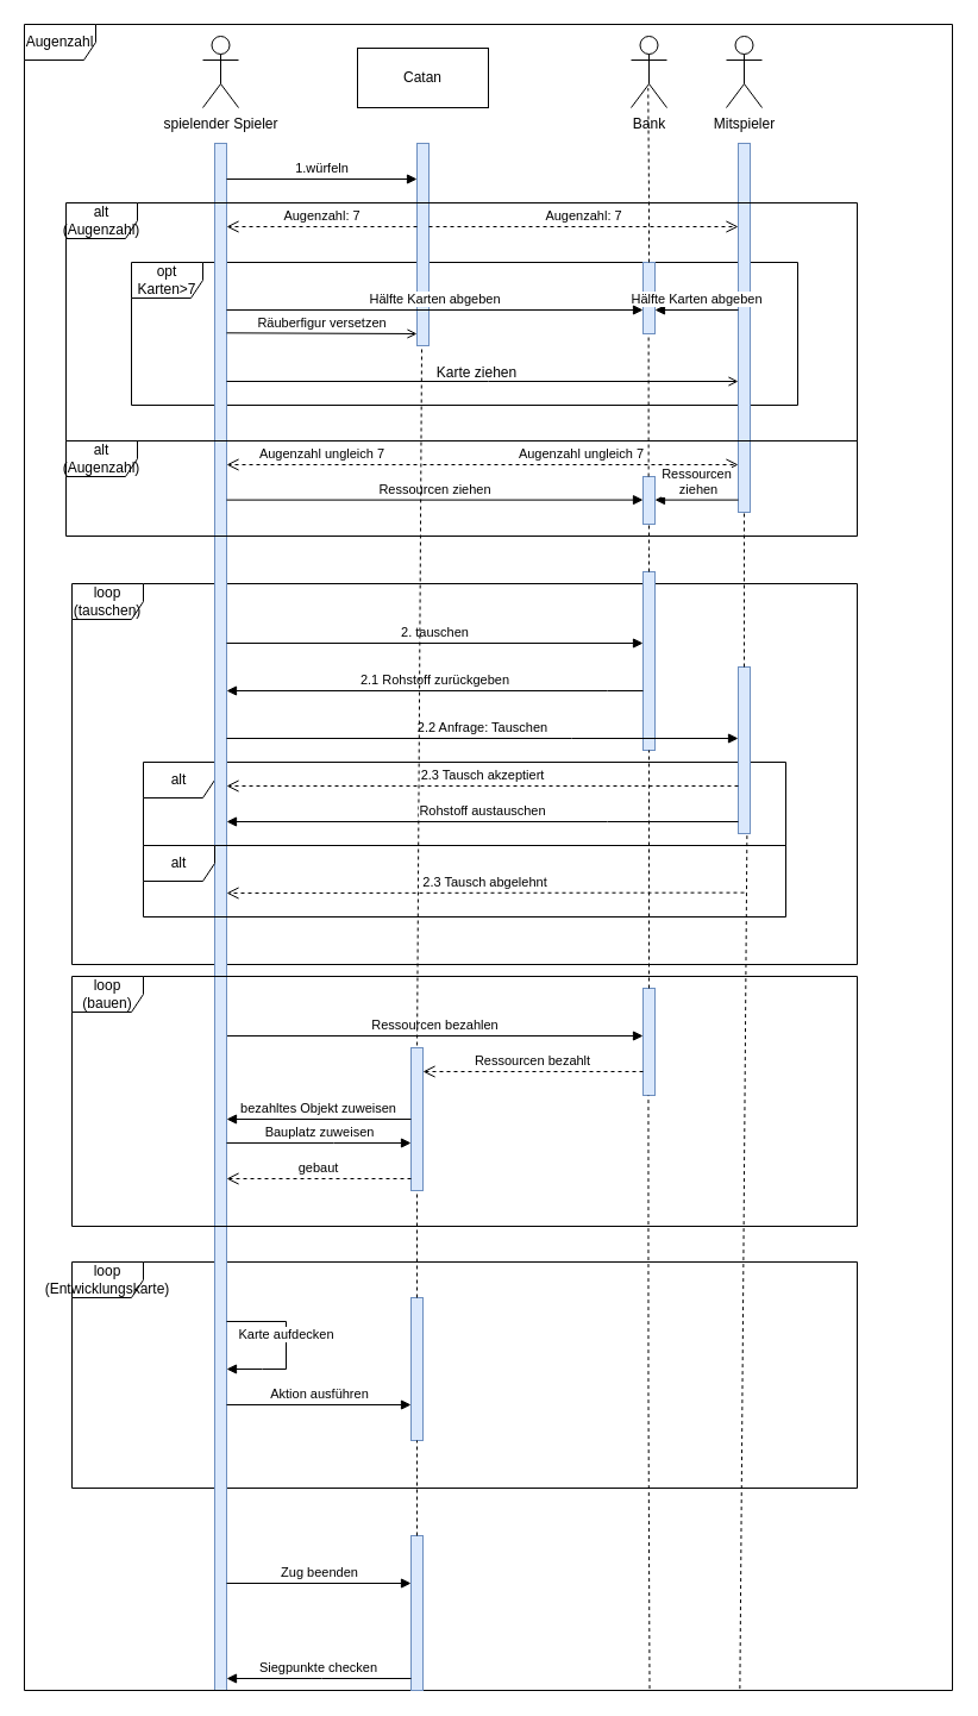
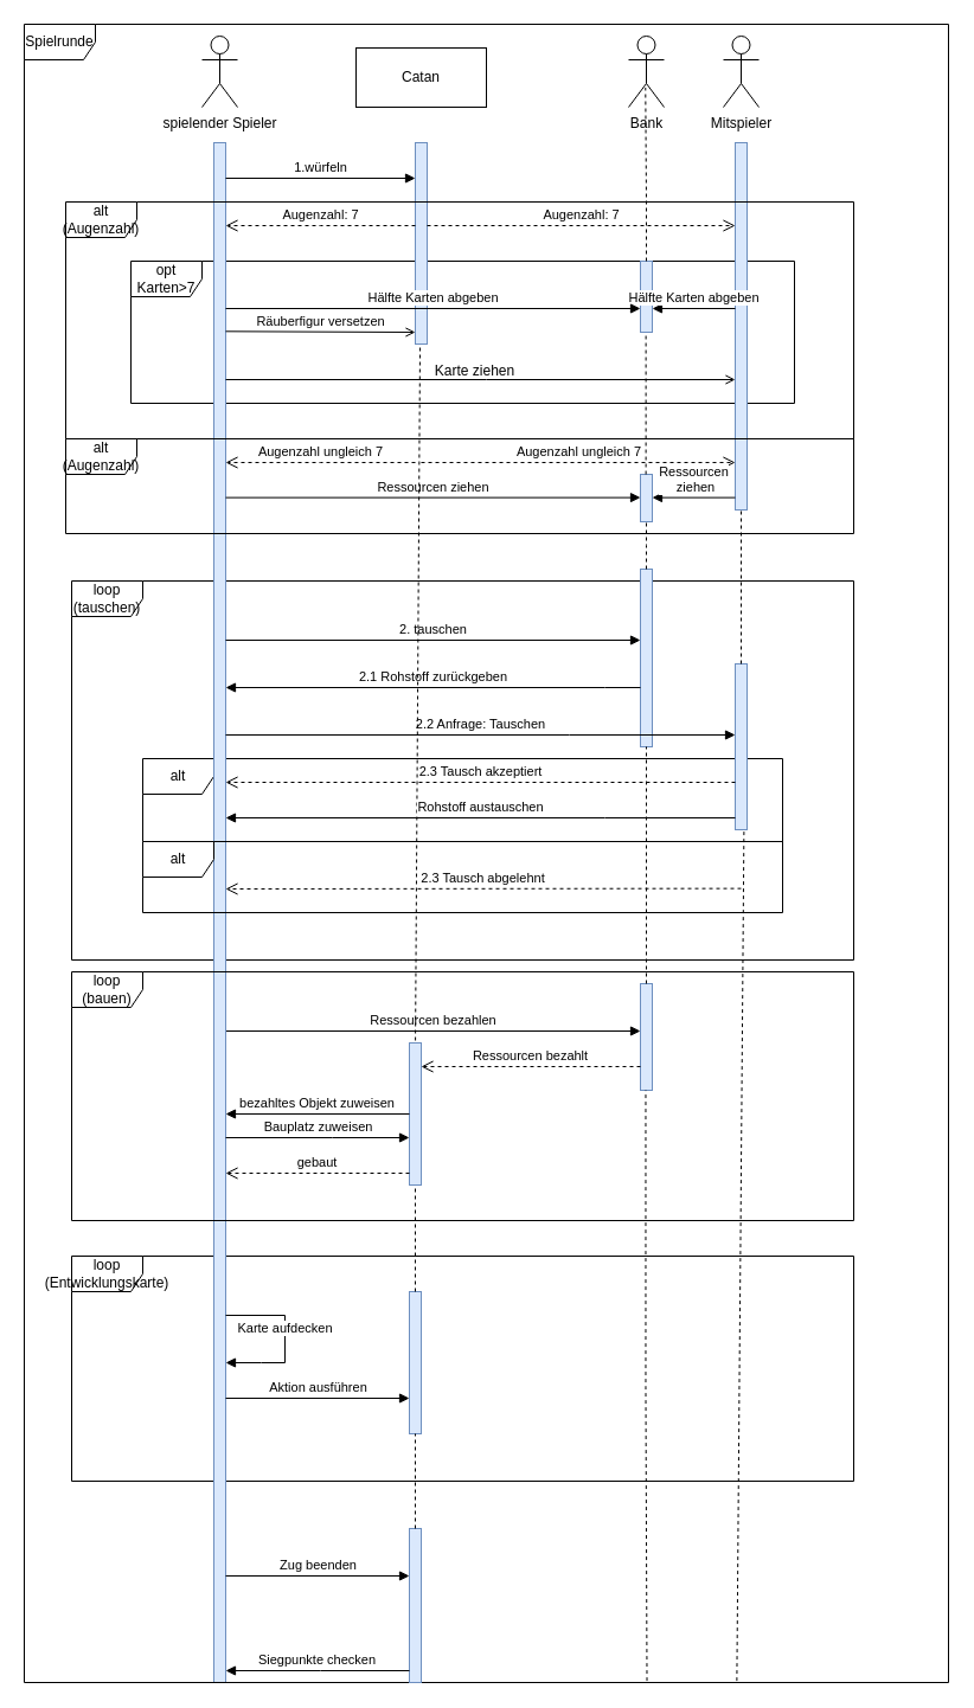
  <mxCell id="0" />
  <mxCell id="1" parent="0" />
  <mxCell id="2" value="loop (Entwicklungskarte)" style="shape=umlFrame;whiteSpace=wrap;html=1;pointerEvents=0;" vertex="1" parent="1"><mxGeometry x="60" y="1060" width="660" height="190" as="geometry" /></mxCell>
  <mxCell id="3" value="" style="endArrow=none;dashed=1;html=1;rounded=0;entryX=0.479;entryY=1.002;entryDx=0;entryDy=0;entryPerimeter=0;exitX=0.771;exitY=0.999;exitDx=0;exitDy=0;exitPerimeter=0;" edge="1" parent="1" source="48"><mxGeometry width="50" height="50" relative="1" as="geometry"><mxPoint x="622.6" y="1219.72" as="sourcePoint" /><mxPoint x="627.39" y="700" as="targetPoint" /></mxGeometry></mxCell>
  <mxCell id="4" value="Ressourcen bezahlen" style="html=1;verticalAlign=bottom;endArrow=block;curved=0;rounded=0;" edge="1" parent="1" target="41"><mxGeometry width="80" relative="1" as="geometry"><mxPoint x="190" y="870" as="sourcePoint" /><mxPoint x="360" y="870" as="targetPoint" /></mxGeometry></mxCell>
  <mxCell id="5" value="" style="html=1;points=[[0,0,0,0,5],[0,1,0,0,-5],[1,0,0,0,5],[1,1,0,0,-5]];perimeter=orthogonalPerimeter;outlineConnect=0;targetShapes=umlLifeline;portConstraint=eastwest;newEdgeStyle={&quot;curved&quot;:0,&quot;rounded&quot;:0};fillColor=#dae8fc;strokeColor=#6c8ebf;" vertex="1" parent="1"><mxGeometry x="540" y="400" width="10" height="40" as="geometry" /></mxCell>
  <mxCell id="6" value="opt&lt;br&gt;Karten&amp;gt;7" style="shape=umlFrame;whiteSpace=wrap;html=1;pointerEvents=0;" vertex="1" parent="1"><mxGeometry x="110" y="220" width="560" height="120" as="geometry" /></mxCell>
  <mxCell id="7" value="" style="html=1;points=[[0,0,0,0,5],[0,1,0,0,-5],[1,0,0,0,5],[1,1,0,0,-5]];perimeter=orthogonalPerimeter;outlineConnect=0;targetShapes=umlLifeline;portConstraint=eastwest;newEdgeStyle={&quot;curved&quot;:0,&quot;rounded&quot;:0};fillColor=#dae8fc;strokeColor=#6c8ebf;" vertex="1" parent="1"><mxGeometry x="540" y="220" width="10" height="60" as="geometry" /></mxCell>
  <mxCell id="8" value="alt" style="shape=umlFrame;whiteSpace=wrap;html=1;pointerEvents=0;" vertex="1" parent="1"><mxGeometry x="120" y="640" width="540" height="70" as="geometry" /></mxCell>
  <mxCell id="9" value="loop (tauschen)" style="shape=umlFrame;whiteSpace=wrap;html=1;pointerEvents=0;" vertex="1" parent="1"><mxGeometry x="60" y="490" width="660" height="320" as="geometry" /></mxCell>
  <mxCell id="10" value="spielender Spieler" style="shape=umlActor;verticalLabelPosition=bottom;verticalAlign=top;html=1;" vertex="1" parent="1"><mxGeometry x="170" y="30" width="30" height="60" as="geometry" /></mxCell>
  <mxCell id="11" value="Bank" style="shape=umlActor;verticalLabelPosition=bottom;verticalAlign=top;html=1;" vertex="1" parent="1"><mxGeometry x="530" y="30" width="30" height="60" as="geometry" /></mxCell>
  <mxCell id="12" value="Mitspieler" style="shape=umlActor;verticalLabelPosition=bottom;verticalAlign=top;html=1;" vertex="1" parent="1"><mxGeometry x="610" y="30" width="30" height="60" as="geometry" /></mxCell>
  <mxCell id="13" value="" style="html=1;points=[[0,0,0,0,5],[0,1,0,0,-5],[1,0,0,0,5],[1,1,0,0,-5]];perimeter=orthogonalPerimeter;outlineConnect=0;targetShapes=umlLifeline;portConstraint=eastwest;newEdgeStyle={&quot;curved&quot;:0,&quot;rounded&quot;:0};fillColor=#dae8fc;strokeColor=#6c8ebf;" vertex="1" parent="1"><mxGeometry x="180" y="120" width="10" height="1300" as="geometry" /></mxCell>
  <mxCell id="14" value="" style="html=1;points=[[0,0,0,0,5],[0,1,0,0,-5],[1,0,0,0,5],[1,1,0,0,-5]];perimeter=orthogonalPerimeter;outlineConnect=0;targetShapes=umlLifeline;portConstraint=eastwest;newEdgeStyle={&quot;curved&quot;:0,&quot;rounded&quot;:0};fillColor=#dae8fc;strokeColor=#6c8ebf;" vertex="1" parent="1"><mxGeometry x="620" y="560" width="10" height="140" as="geometry" /></mxCell>
  <mxCell id="15" value="" style="html=1;points=[[0,0,0,0,5],[0,1,0,0,-5],[1,0,0,0,5],[1,1,0,0,-5]];perimeter=orthogonalPerimeter;outlineConnect=0;targetShapes=umlLifeline;portConstraint=eastwest;newEdgeStyle={&quot;curved&quot;:0,&quot;rounded&quot;:0};fillColor=#dae8fc;strokeColor=#6c8ebf;" vertex="1" parent="1"><mxGeometry x="540" y="480" width="10" height="150" as="geometry" /></mxCell>
  <mxCell id="16" value="Catan" style="html=1;whiteSpace=wrap;" vertex="1" parent="1"><mxGeometry x="300" y="40" width="110" height="50" as="geometry" /></mxCell>
  <mxCell id="17" value="" style="html=1;points=[[0,0,0,0,5],[0,1,0,0,-5],[1,0,0,0,5],[1,1,0,0,-5]];perimeter=orthogonalPerimeter;outlineConnect=0;targetShapes=umlLifeline;portConstraint=eastwest;newEdgeStyle={&quot;curved&quot;:0,&quot;rounded&quot;:0};fillColor=#dae8fc;strokeColor=#6c8ebf;" vertex="1" parent="1"><mxGeometry x="350" y="120" width="10" height="170" as="geometry" /></mxCell>
  <mxCell id="18" value="2. tauschen" style="html=1;verticalAlign=bottom;endArrow=block;curved=0;rounded=0;" edge="1" parent="1" target="15"><mxGeometry width="80" relative="1" as="geometry"><mxPoint x="190" y="540" as="sourcePoint" /><mxPoint x="270" y="540" as="targetPoint" /></mxGeometry></mxCell>
  <mxCell id="19" value="2.1 Rohstoff zurückgeben" style="html=1;verticalAlign=bottom;endArrow=block;curved=0;rounded=0;" edge="1" parent="1"><mxGeometry width="80" relative="1" as="geometry"><mxPoint x="540" y="580" as="sourcePoint" /><mxPoint x="190" y="580" as="targetPoint" /><Array as="points"><mxPoint x="510" y="580" /></Array></mxGeometry></mxCell>
  <mxCell id="20" value="2.2 Anfrage: Tauschen" style="html=1;verticalAlign=bottom;endArrow=block;curved=0;rounded=0;" edge="1" parent="1" target="14"><mxGeometry width="80" relative="1" as="geometry"><mxPoint x="190" y="620" as="sourcePoint" /><mxPoint x="270" y="620" as="targetPoint" /><Array as="points"><mxPoint x="480" y="620" /></Array></mxGeometry></mxCell>
  <mxCell id="21" value="alt" style="shape=umlFrame;whiteSpace=wrap;html=1;pointerEvents=0;" vertex="1" parent="1"><mxGeometry x="120" y="710" width="540" height="60" as="geometry" /></mxCell>
  <mxCell id="22" value="2.3 Tausch akzeptiert" style="html=1;verticalAlign=bottom;endArrow=open;dashed=1;endSize=8;curved=0;rounded=0;" edge="1" parent="1"><mxGeometry relative="1" as="geometry"><mxPoint x="620" y="660" as="sourcePoint" /><mxPoint x="190" y="660" as="targetPoint" /></mxGeometry></mxCell>
  <mxCell id="23" value="2.3 Tausch abgelehnt" style="html=1;verticalAlign=bottom;endArrow=open;dashed=1;endSize=8;curved=0;rounded=0;" edge="1" parent="1"><mxGeometry relative="1" as="geometry"><mxPoint x="625" y="749.63" as="sourcePoint" /><mxPoint x="190" y="750" as="targetPoint" /></mxGeometry></mxCell>
  <mxCell id="24" value="1.würfeln" style="html=1;verticalAlign=bottom;endArrow=block;curved=0;rounded=0;" edge="1" parent="1" target="17"><mxGeometry width="80" relative="1" as="geometry"><mxPoint x="190" y="150" as="sourcePoint" /><mxPoint x="270" y="150" as="targetPoint" /></mxGeometry></mxCell>
  <mxCell id="25" value="Augenzahl: 7" style="html=1;verticalAlign=bottom;endArrow=open;dashed=1;endSize=8;curved=0;rounded=0;" edge="1" parent="1" source="17" target="13"><mxGeometry relative="1" as="geometry"><mxPoint x="270" y="180" as="sourcePoint" /><mxPoint x="190" y="180" as="targetPoint" /><Array as="points"><mxPoint x="270" y="190" /></Array></mxGeometry></mxCell>
  <mxCell id="26" value="" style="html=1;points=[[0,0,0,0,5],[0,1,0,0,-5],[1,0,0,0,5],[1,1,0,0,-5]];perimeter=orthogonalPerimeter;outlineConnect=0;targetShapes=umlLifeline;portConstraint=eastwest;newEdgeStyle={&quot;curved&quot;:0,&quot;rounded&quot;:0};fillColor=#dae8fc;strokeColor=#6c8ebf;" vertex="1" parent="1"><mxGeometry x="620" y="120" width="10" height="310" as="geometry" /></mxCell>
  <mxCell id="27" value="Hälfte Karten abgeben" style="html=1;verticalAlign=bottom;endArrow=block;curved=0;rounded=0;" edge="1" parent="1" target="7"><mxGeometry width="80" relative="1" as="geometry"><mxPoint x="620" y="260" as="sourcePoint" /><mxPoint x="700" y="260" as="targetPoint" /></mxGeometry></mxCell>
  <mxCell id="28" value="Augenzahl: 7" style="html=1;verticalAlign=bottom;endArrow=open;dashed=1;endSize=8;curved=0;rounded=0;" edge="1" parent="1" source="17" target="26"><mxGeometry relative="1" as="geometry"><mxPoint x="360" y="194.64" as="sourcePoint" /><mxPoint x="620" y="194.64" as="targetPoint" /><Array as="points"><mxPoint x="490" y="190" /></Array></mxGeometry></mxCell>
  <mxCell id="29" value="Hälfte Karten abgeben" style="html=1;verticalAlign=bottom;endArrow=block;curved=0;rounded=0;" edge="1" parent="1"><mxGeometry width="80" relative="1" as="geometry"><mxPoint x="190" y="260" as="sourcePoint" /><mxPoint x="540" y="260" as="targetPoint" /></mxGeometry></mxCell>
  <mxCell id="30" value="Räuberfigur versetzen" style="html=1;verticalAlign=bottom;endArrow=open;curved=0;rounded=0;endFill=0;" edge="1" parent="1"><mxGeometry width="80" relative="1" as="geometry"><mxPoint x="190" y="279.31" as="sourcePoint" /><mxPoint x="350" y="280" as="targetPoint" /></mxGeometry></mxCell>
  <mxCell id="31" value="" style="endArrow=open;html=1;rounded=0;endFill=0;" edge="1" parent="1" source="13" target="26"><mxGeometry width="50" height="50" relative="1" as="geometry"><mxPoint x="190" y="330" as="sourcePoint" /><mxPoint x="240" y="280" as="targetPoint" /><Array as="points"><mxPoint x="410" y="320" /></Array></mxGeometry></mxCell>
  <mxCell id="32" value="Karte ziehen" style="text;html=1;align=center;verticalAlign=middle;resizable=0;points=[];autosize=1;strokeColor=none;fillColor=none;" vertex="1" parent="1"><mxGeometry x="355" y="298" width="90" height="30" as="geometry" /></mxCell>
  <mxCell id="33" value="Augenzahl ungleich 7" style="html=1;verticalAlign=bottom;endArrow=open;dashed=1;endSize=8;curved=0;rounded=0;" edge="1" parent="1"><mxGeometry relative="1" as="geometry"><mxPoint x="350" y="390" as="sourcePoint" /><mxPoint x="190" y="390" as="targetPoint" /><Array as="points"><mxPoint x="270" y="390" /></Array></mxGeometry></mxCell>
  <mxCell id="34" value="Augenzahl ungleich 7" style="html=1;verticalAlign=bottom;endArrow=open;dashed=1;endSize=8;curved=0;rounded=0;entryX=0;entryY=0.871;entryDx=0;entryDy=0;entryPerimeter=0;" edge="1" parent="1" target="26"><mxGeometry relative="1" as="geometry"><mxPoint x="355" y="390" as="sourcePoint" /><mxPoint x="615" y="390" as="targetPoint" /><Array as="points"><mxPoint x="475" y="390" /></Array></mxGeometry></mxCell>
  <mxCell id="35" value="Ressourcen ziehen" style="html=1;verticalAlign=bottom;endArrow=block;curved=0;rounded=0;" edge="1" parent="1"><mxGeometry width="80" relative="1" as="geometry"><mxPoint x="190" y="419.62" as="sourcePoint" /><mxPoint x="540" y="419.62" as="targetPoint" /></mxGeometry></mxCell>
  <mxCell id="36" value="Ressourcen&lt;br&gt;&amp;nbsp;ziehen" style="html=1;verticalAlign=bottom;endArrow=block;curved=0;rounded=0;" edge="1" parent="1"><mxGeometry width="80" relative="1" as="geometry"><mxPoint x="620" y="419.62" as="sourcePoint" /><mxPoint x="550" y="419.62" as="targetPoint" /></mxGeometry></mxCell>
  <mxCell id="37" value="alt (Augenzahl)" style="shape=umlFrame;whiteSpace=wrap;html=1;pointerEvents=0;" vertex="1" parent="1"><mxGeometry x="55" y="170" width="665" height="200" as="geometry" /></mxCell>
  <mxCell id="38" value="alt&lt;br&gt;(Augenzahl)" style="shape=umlFrame;whiteSpace=wrap;html=1;pointerEvents=0;" vertex="1" parent="1"><mxGeometry x="55" y="370" width="665" height="80" as="geometry" /></mxCell>
  <mxCell id="39" value="" style="endArrow=none;dashed=1;html=1;rounded=0;entryX=-0.011;entryY=-0.227;entryDx=0;entryDy=0;entryPerimeter=0;" edge="1" parent="1" target="32"><mxGeometry width="50" height="50" relative="1" as="geometry"><mxPoint x="350" y="890" as="sourcePoint" /><mxPoint x="350" y="340" as="targetPoint" /></mxGeometry></mxCell>
  <mxCell id="40" value="Rohstoff austauschen" style="html=1;verticalAlign=bottom;endArrow=block;curved=0;rounded=0;" edge="1" parent="1" source="14"><mxGeometry width="80" relative="1" as="geometry"><mxPoint x="540" y="690" as="sourcePoint" /><mxPoint x="190" y="690" as="targetPoint" /><Array as="points"><mxPoint x="510" y="690" /></Array></mxGeometry></mxCell>
  <mxCell id="41" value="" style="html=1;points=[[0,0,0,0,5],[0,1,0,0,-5],[1,0,0,0,5],[1,1,0,0,-5]];perimeter=orthogonalPerimeter;outlineConnect=0;targetShapes=umlLifeline;portConstraint=eastwest;newEdgeStyle={&quot;curved&quot;:0,&quot;rounded&quot;:0};fillColor=#dae8fc;strokeColor=#6c8ebf;" vertex="1" parent="1"><mxGeometry x="540" y="830" width="10" height="90" as="geometry" /></mxCell>
  <mxCell id="42" value="Ressourcen bezahlt" style="html=1;verticalAlign=bottom;endArrow=open;dashed=1;endSize=8;curved=0;rounded=0;" edge="1" parent="1" target="43"><mxGeometry relative="1" as="geometry"><mxPoint x="540" y="900" as="sourcePoint" /><mxPoint x="460" y="900" as="targetPoint" /></mxGeometry></mxCell>
  <mxCell id="43" value="" style="html=1;points=[[0,0,0,0,5],[0,1,0,0,-5],[1,0,0,0,5],[1,1,0,0,-5]];perimeter=orthogonalPerimeter;outlineConnect=0;targetShapes=umlLifeline;portConstraint=eastwest;newEdgeStyle={&quot;curved&quot;:0,&quot;rounded&quot;:0};fillColor=#dae8fc;strokeColor=#6c8ebf;" vertex="1" parent="1"><mxGeometry x="345" y="880" width="10" height="120" as="geometry" /></mxCell>
  <mxCell id="44" value="bezahltes Objekt zuweisen" style="html=1;verticalAlign=bottom;endArrow=block;curved=0;rounded=0;" edge="1" parent="1" source="43" target="13"><mxGeometry width="80" relative="1" as="geometry"><mxPoint x="280" y="920" as="sourcePoint" /><mxPoint x="360" y="920" as="targetPoint" /></mxGeometry></mxCell>
  <mxCell id="45" value="Bauplatz zuweisen" style="html=1;verticalAlign=bottom;endArrow=block;curved=0;rounded=0;" edge="1" parent="1" source="13" target="43"><mxGeometry width="80" relative="1" as="geometry"><mxPoint x="375" y="1010" as="sourcePoint" /><mxPoint x="220" y="1010" as="targetPoint" /><Array as="points"><mxPoint x="280" y="960" /></Array></mxGeometry></mxCell>
  <mxCell id="46" value="loop (bauen)" style="shape=umlFrame;whiteSpace=wrap;html=1;pointerEvents=0;" vertex="1" parent="1"><mxGeometry x="60" y="820" width="660" height="210" as="geometry" /></mxCell>
  <mxCell id="47" value="gebaut" style="html=1;verticalAlign=bottom;endArrow=open;dashed=1;endSize=8;curved=0;rounded=0;" edge="1" parent="1"><mxGeometry relative="1" as="geometry"><mxPoint x="345" y="990" as="sourcePoint" /><mxPoint x="190" y="990" as="targetPoint" /></mxGeometry></mxCell>
- <mxCell id="48" value="Augenzahl" style="shape=umlFrame;whiteSpace=wrap;html=1;pointerEvents=0;" vertex="1" parent="1"><mxGeometry x="20" y="20" width="780" height="1400" as="geometry" /></mxCell>
+ <mxCell id="48" value="Spielrunde" style="shape=umlFrame;whiteSpace=wrap;html=1;pointerEvents=0;" vertex="1" parent="1"><mxGeometry x="20" y="20" width="780" height="1400" as="geometry" /></mxCell>
  <mxCell id="49" value="Karte aufdecken" style="html=1;verticalAlign=bottom;endArrow=block;curved=0;rounded=0;" edge="1" parent="1" target="13"><mxGeometry width="80" relative="1" as="geometry"><mxPoint x="190" y="1110" as="sourcePoint" /><mxPoint x="270" y="1110" as="targetPoint" /><Array as="points"><mxPoint x="240" y="1110" /><mxPoint x="240" y="1150" /><mxPoint x="220" y="1150" /></Array></mxGeometry></mxCell>
  <mxCell id="50" value="" style="html=1;points=[[0,0,0,0,5],[0,1,0,0,-5],[1,0,0,0,5],[1,1,0,0,-5]];perimeter=orthogonalPerimeter;outlineConnect=0;targetShapes=umlLifeline;portConstraint=eastwest;newEdgeStyle={&quot;curved&quot;:0,&quot;rounded&quot;:0};fillColor=#dae8fc;strokeColor=#6c8ebf;" vertex="1" parent="1"><mxGeometry x="345" y="1090" width="10" height="120" as="geometry" /></mxCell>
  <mxCell id="51" value="Aktion ausführen" style="html=1;verticalAlign=bottom;endArrow=block;curved=0;rounded=0;" edge="1" parent="1" target="50"><mxGeometry width="80" relative="1" as="geometry"><mxPoint x="190" y="1180" as="sourcePoint" /><mxPoint x="270" y="1180" as="targetPoint" /></mxGeometry></mxCell>
  <mxCell id="52" value="Zug beenden" style="html=1;verticalAlign=bottom;endArrow=block;curved=0;rounded=0;" edge="1" parent="1" target="53"><mxGeometry width="80" relative="1" as="geometry"><mxPoint x="190" y="1330" as="sourcePoint" /><mxPoint x="270" y="1330" as="targetPoint" /></mxGeometry></mxCell>
  <mxCell id="53" value="" style="html=1;points=[[0,0,0,0,5],[0,1,0,0,-5],[1,0,0,0,5],[1,1,0,0,-5]];perimeter=orthogonalPerimeter;outlineConnect=0;targetShapes=umlLifeline;portConstraint=eastwest;newEdgeStyle={&quot;curved&quot;:0,&quot;rounded&quot;:0};fillColor=#dae8fc;strokeColor=#6c8ebf;" vertex="1" parent="1"><mxGeometry x="345" y="1290" width="10" height="130" as="geometry" /></mxCell>
  <mxCell id="54" value="Siegpunkte checken" style="html=1;verticalAlign=bottom;endArrow=block;curved=0;rounded=0;" edge="1" parent="1" source="53" target="13"><mxGeometry width="80" relative="1" as="geometry"><mxPoint x="240" y="1420" as="sourcePoint" /><mxPoint x="320" y="1420" as="targetPoint" /><Array as="points"><mxPoint x="270" y="1410" /></Array></mxGeometry></mxCell>
  <mxCell id="55" value="" style="endArrow=none;dashed=1;html=1;rounded=0;" edge="1" parent="1" source="53"><mxGeometry width="50" height="50" relative="1" as="geometry"><mxPoint x="300" y="1260" as="sourcePoint" /><mxPoint x="350" y="1210" as="targetPoint" /></mxGeometry></mxCell>
  <mxCell id="56" value="" style="endArrow=none;dashed=1;html=1;rounded=0;" edge="1" parent="1" source="50"><mxGeometry width="50" height="50" relative="1" as="geometry"><mxPoint x="300" y="1050" as="sourcePoint" /><mxPoint x="350" y="1000" as="targetPoint" /></mxGeometry></mxCell>
  <mxCell id="57" value="" style="endArrow=none;dashed=1;html=1;rounded=0;" edge="1" parent="1"><mxGeometry width="50" height="50" relative="1" as="geometry"><mxPoint x="544.64" y="400" as="sourcePoint" /><mxPoint x="544.64" y="280" as="targetPoint" /></mxGeometry></mxCell>
  <mxCell id="58" value="" style="endArrow=none;dashed=1;html=1;rounded=0;entryX=0.476;entryY=0.726;entryDx=0;entryDy=0;entryPerimeter=0;" edge="1" parent="1" source="7" target="11"><mxGeometry width="50" height="50" relative="1" as="geometry"><mxPoint x="500" y="170" as="sourcePoint" /><mxPoint x="550" y="120" as="targetPoint" /><Array as="points"><mxPoint x="545" y="170" /></Array></mxGeometry></mxCell>
  <mxCell id="59" value="" style="endArrow=none;dashed=1;html=1;rounded=0;exitX=0.668;exitY=0.999;exitDx=0;exitDy=0;exitPerimeter=0;" edge="1" parent="1"><mxGeometry width="50" height="50" relative="1" as="geometry"><mxPoint x="545.52" y="1418.6" as="sourcePoint" /><mxPoint x="544.48" y="920" as="targetPoint" /><Array as="points"><mxPoint x="544.48" y="1170" /></Array></mxGeometry></mxCell>
  <mxCell id="60" value="" style="endArrow=none;dashed=1;html=1;rounded=0;" edge="1" parent="1" source="15" target="5"><mxGeometry width="50" height="50" relative="1" as="geometry"><mxPoint x="500" y="490" as="sourcePoint" /><mxPoint x="550" y="440" as="targetPoint" /><Array as="points"><mxPoint x="545" y="460" /></Array></mxGeometry></mxCell>
  <mxCell id="61" value="" style="endArrow=none;dashed=1;html=1;rounded=0;" edge="1" parent="1" source="41" target="15"><mxGeometry width="50" height="50" relative="1" as="geometry"><mxPoint x="500" y="680" as="sourcePoint" /><mxPoint x="550" y="630" as="targetPoint" /></mxGeometry></mxCell>
  <mxCell id="62" value="" style="endArrow=none;dashed=1;html=1;rounded=0;" edge="1" parent="1" source="14" target="26"><mxGeometry width="50" height="50" relative="1" as="geometry"><mxPoint x="580" y="490" as="sourcePoint" /><mxPoint x="630" y="440" as="targetPoint" /></mxGeometry></mxCell>
